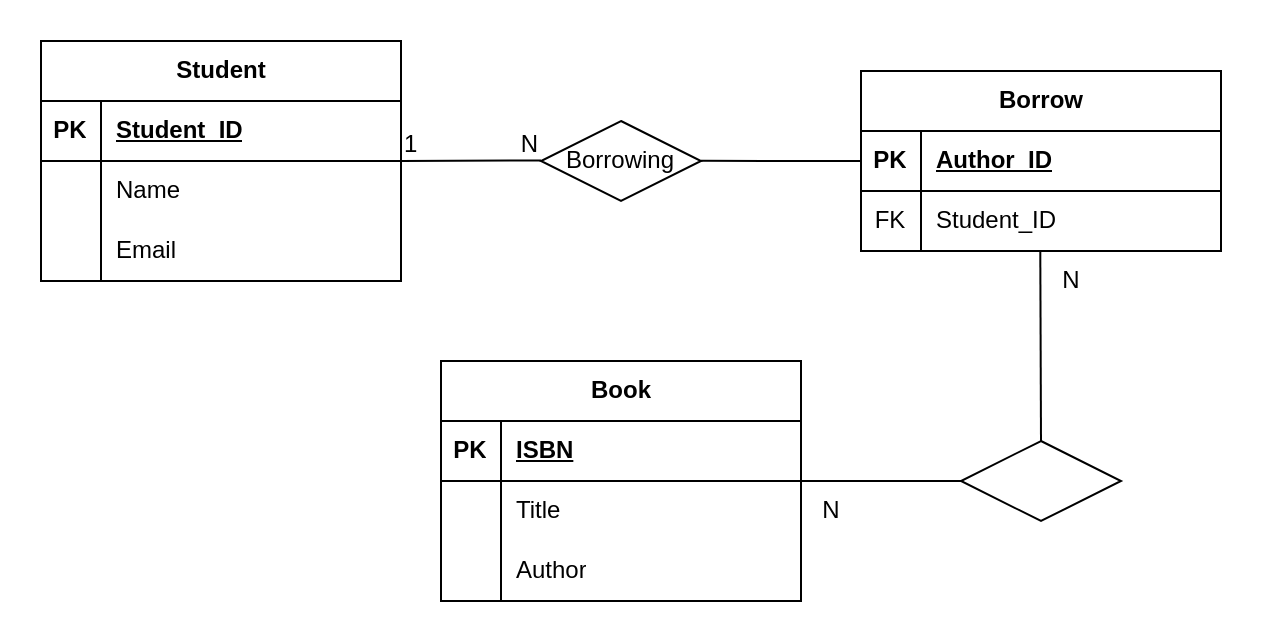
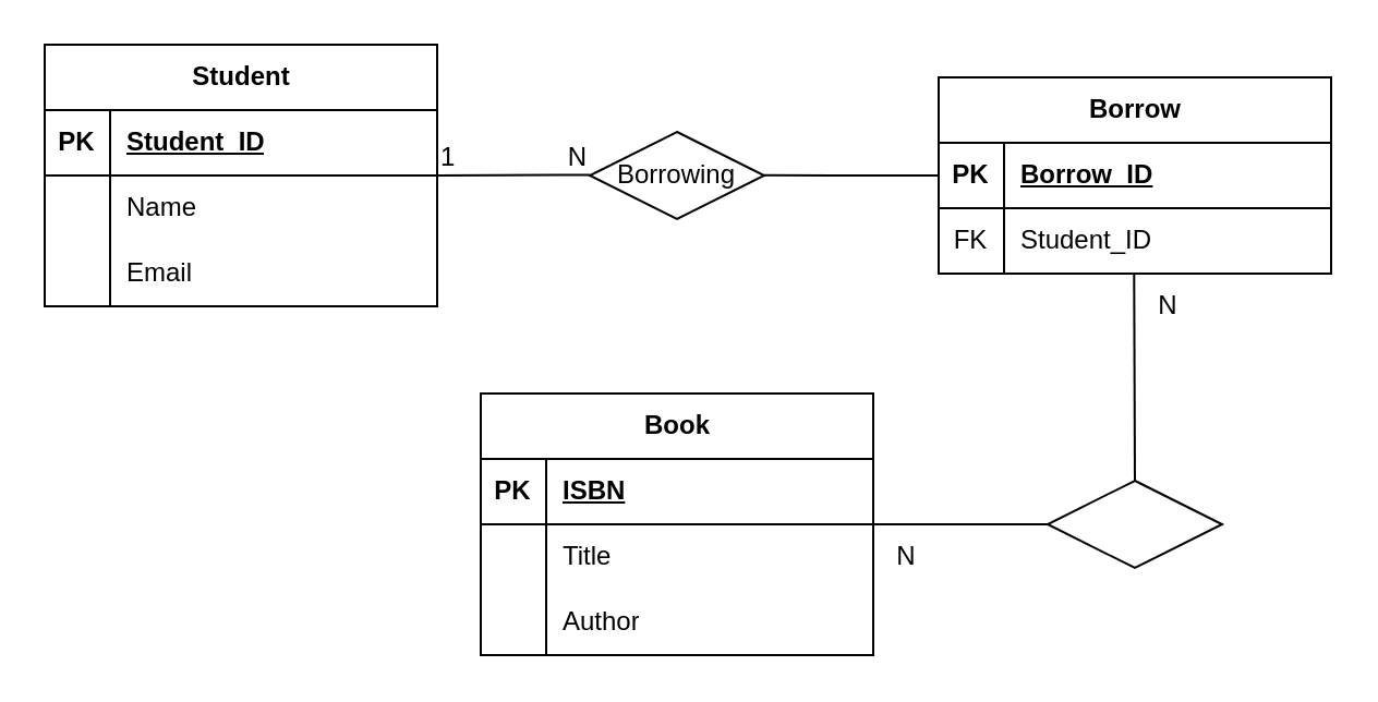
  <mxCell id="0" />
  <mxCell id="1" parent="0" />
  <mxCell id="2" value="Student" style="shape=table;startSize=30;container=1;collapsible=1;childLayout=tableLayout;fixedRows=1;rowLines=0;fontStyle=1;align=center;resizeLast=1;html=1;" vertex="1" parent="1"><mxGeometry x="20" y="20" width="180" height="120" as="geometry" /></mxCell>
  <mxCell id="3" value="" style="shape=tableRow;horizontal=0;startSize=0;swimlaneHead=0;swimlaneBody=0;fillColor=none;collapsible=0;dropTarget=0;points=[[0,0.5],[1,0.5]];portConstraint=eastwest;top=0;left=0;right=0;bottom=1;" vertex="1" parent="2"><mxGeometry y="30" width="180" height="30" as="geometry" /></mxCell>
  <mxCell id="4" value="PK" style="shape=partialRectangle;connectable=0;fillColor=none;top=0;left=0;bottom=0;right=0;fontStyle=1;overflow=hidden;whiteSpace=wrap;html=1;" vertex="1" parent="3"><mxGeometry width="30" height="30" as="geometry"><mxRectangle width="30" height="30" as="alternateBounds" /></mxGeometry></mxCell>
  <mxCell id="5" value="Student_ID" style="shape=partialRectangle;connectable=0;fillColor=none;top=0;left=0;bottom=0;right=0;align=left;spacingLeft=6;fontStyle=5;overflow=hidden;whiteSpace=wrap;html=1;" vertex="1" parent="3"><mxGeometry x="30" width="150" height="30" as="geometry"><mxRectangle width="150" height="30" as="alternateBounds" /></mxGeometry></mxCell>
  <mxCell id="6" value="" style="shape=tableRow;horizontal=0;startSize=0;swimlaneHead=0;swimlaneBody=0;fillColor=none;collapsible=0;dropTarget=0;points=[[0,0.5],[1,0.5]];portConstraint=eastwest;top=0;left=0;right=0;bottom=0;" vertex="1" parent="2"><mxGeometry y="60" width="180" height="30" as="geometry" /></mxCell>
  <mxCell id="7" value="" style="shape=partialRectangle;connectable=0;fillColor=none;top=0;left=0;bottom=0;right=0;editable=1;overflow=hidden;whiteSpace=wrap;html=1;" vertex="1" parent="6"><mxGeometry width="30" height="30" as="geometry"><mxRectangle width="30" height="30" as="alternateBounds" /></mxGeometry></mxCell>
  <mxCell id="8" value="Name" style="shape=partialRectangle;connectable=0;fillColor=none;top=0;left=0;bottom=0;right=0;align=left;spacingLeft=6;overflow=hidden;whiteSpace=wrap;html=1;" vertex="1" parent="6"><mxGeometry x="30" width="150" height="30" as="geometry"><mxRectangle width="150" height="30" as="alternateBounds" /></mxGeometry></mxCell>
  <mxCell id="9" value="" style="shape=tableRow;horizontal=0;startSize=0;swimlaneHead=0;swimlaneBody=0;fillColor=none;collapsible=0;dropTarget=0;points=[[0,0.5],[1,0.5]];portConstraint=eastwest;top=0;left=0;right=0;bottom=0;" vertex="1" parent="2"><mxGeometry y="90" width="180" height="30" as="geometry" /></mxCell>
  <mxCell id="10" value="" style="shape=partialRectangle;connectable=0;fillColor=none;top=0;left=0;bottom=0;right=0;editable=1;overflow=hidden;whiteSpace=wrap;html=1;" vertex="1" parent="9"><mxGeometry width="30" height="30" as="geometry"><mxRectangle width="30" height="30" as="alternateBounds" /></mxGeometry></mxCell>
  <mxCell id="11" value="Email" style="shape=partialRectangle;connectable=0;fillColor=none;top=0;left=0;bottom=0;right=0;align=left;spacingLeft=6;overflow=hidden;whiteSpace=wrap;html=1;" vertex="1" parent="9"><mxGeometry x="30" width="150" height="30" as="geometry"><mxRectangle width="150" height="30" as="alternateBounds" /></mxGeometry></mxCell>
  <mxCell id="12" value="Borrowing" style="shape=rhombus;perimeter=rhombusPerimeter;whiteSpace=wrap;html=1;align=center;" vertex="1" parent="1"><mxGeometry x="270" y="60" width="80" height="40" as="geometry" /></mxCell>
  <mxCell id="13" value="Borrow" style="shape=table;startSize=30;container=1;collapsible=1;childLayout=tableLayout;fixedRows=1;rowLines=0;fontStyle=1;align=center;resizeLast=1;html=1;" vertex="1" parent="1"><mxGeometry x="430" y="35" width="180" height="90" as="geometry" /></mxCell>
  <mxCell id="14" value="" style="shape=tableRow;horizontal=0;startSize=0;swimlaneHead=0;swimlaneBody=0;fillColor=none;collapsible=0;dropTarget=0;points=[[0,0.5],[1,0.5]];portConstraint=eastwest;top=0;left=0;right=0;bottom=1;" vertex="1" parent="13"><mxGeometry y="30" width="180" height="30" as="geometry" /></mxCell>
  <mxCell id="15" value="PK" style="shape=partialRectangle;connectable=0;fillColor=none;top=0;left=0;bottom=0;right=0;fontStyle=1;overflow=hidden;whiteSpace=wrap;html=1;" vertex="1" parent="14"><mxGeometry width="30" height="30" as="geometry"><mxRectangle width="30" height="30" as="alternateBounds" /></mxGeometry></mxCell>
- <mxCell id="16" value="Author_ID" style="shape=partialRectangle;connectable=0;fillColor=none;top=0;left=0;bottom=0;right=0;align=left;spacingLeft=6;fontStyle=5;overflow=hidden;whiteSpace=wrap;html=1;" vertex="1" parent="14"><mxGeometry x="30" width="150" height="30" as="geometry"><mxRectangle width="150" height="30" as="alternateBounds" /></mxGeometry></mxCell>
+ <mxCell id="16" value="Borrow_ID" style="shape=partialRectangle;connectable=0;fillColor=none;top=0;left=0;bottom=0;right=0;align=left;spacingLeft=6;fontStyle=5;overflow=hidden;whiteSpace=wrap;html=1;" vertex="1" parent="14"><mxGeometry x="30" width="150" height="30" as="geometry"><mxRectangle width="150" height="30" as="alternateBounds" /></mxGeometry></mxCell>
  <mxCell id="17" value="" style="shape=tableRow;horizontal=0;startSize=0;swimlaneHead=0;swimlaneBody=0;fillColor=none;collapsible=0;dropTarget=0;points=[[0,0.5],[1,0.5]];portConstraint=eastwest;top=0;left=0;right=0;bottom=0;" vertex="1" parent="13"><mxGeometry y="60" width="180" height="30" as="geometry" /></mxCell>
  <mxCell id="18" value="FK" style="shape=partialRectangle;connectable=0;fillColor=none;top=0;left=0;bottom=0;right=0;editable=1;overflow=hidden;whiteSpace=wrap;html=1;" vertex="1" parent="17"><mxGeometry width="30" height="30" as="geometry"><mxRectangle width="30" height="30" as="alternateBounds" /></mxGeometry></mxCell>
  <mxCell id="19" value="Student_ID" style="shape=partialRectangle;connectable=0;fillColor=none;top=0;left=0;bottom=0;right=0;align=left;spacingLeft=6;overflow=hidden;whiteSpace=wrap;html=1;" vertex="1" parent="17"><mxGeometry x="30" width="150" height="30" as="geometry"><mxRectangle width="150" height="30" as="alternateBounds" /></mxGeometry></mxCell>
  <mxCell id="20" value="" style="endArrow=none;html=1;rounded=0;" edge="1" parent="1"><mxGeometry relative="1" as="geometry"><mxPoint x="200" y="80" as="sourcePoint" /><mxPoint x="270" y="79.71" as="targetPoint" /></mxGeometry></mxCell>
  <mxCell id="21" value="1" style="resizable=0;html=1;whiteSpace=wrap;align=left;verticalAlign=bottom;" connectable="0" vertex="1" parent="20"><mxGeometry x="-1" relative="1" as="geometry" /></mxCell>
  <mxCell id="22" value="N" style="resizable=0;html=1;whiteSpace=wrap;align=right;verticalAlign=bottom;" connectable="0" vertex="1" parent="20"><mxGeometry x="1" relative="1" as="geometry" /></mxCell>
  <mxCell id="23" value="" style="endArrow=none;html=1;rounded=0;entryX=0;entryY=0.5;entryDx=0;entryDy=0;" edge="1" parent="1" target="14"><mxGeometry relative="1" as="geometry"><mxPoint x="350" y="79.92" as="sourcePoint" /><mxPoint x="400" y="80" as="targetPoint" /></mxGeometry></mxCell>
  <mxCell id="24" value="" style="shape=rhombus;perimeter=rhombusPerimeter;whiteSpace=wrap;html=1;align=center;" vertex="1" parent="1"><mxGeometry x="480" y="220" width="80" height="40" as="geometry" /></mxCell>
  <mxCell id="25" value="Book" style="shape=table;startSize=30;container=1;collapsible=1;childLayout=tableLayout;fixedRows=1;rowLines=0;fontStyle=1;align=center;resizeLast=1;html=1;" vertex="1" parent="1"><mxGeometry x="220" y="180" width="180" height="120" as="geometry" /></mxCell>
  <mxCell id="26" value="" style="shape=tableRow;horizontal=0;startSize=0;swimlaneHead=0;swimlaneBody=0;fillColor=none;collapsible=0;dropTarget=0;points=[[0,0.5],[1,0.5]];portConstraint=eastwest;top=0;left=0;right=0;bottom=1;" vertex="1" parent="25"><mxGeometry y="30" width="180" height="30" as="geometry" /></mxCell>
  <mxCell id="27" value="PK" style="shape=partialRectangle;connectable=0;fillColor=none;top=0;left=0;bottom=0;right=0;fontStyle=1;overflow=hidden;whiteSpace=wrap;html=1;" vertex="1" parent="26"><mxGeometry width="30" height="30" as="geometry"><mxRectangle width="30" height="30" as="alternateBounds" /></mxGeometry></mxCell>
  <mxCell id="28" value="ISBN" style="shape=partialRectangle;connectable=0;fillColor=none;top=0;left=0;bottom=0;right=0;align=left;spacingLeft=6;fontStyle=5;overflow=hidden;whiteSpace=wrap;html=1;" vertex="1" parent="26"><mxGeometry x="30" width="150" height="30" as="geometry"><mxRectangle width="150" height="30" as="alternateBounds" /></mxGeometry></mxCell>
  <mxCell id="29" value="" style="shape=tableRow;horizontal=0;startSize=0;swimlaneHead=0;swimlaneBody=0;fillColor=none;collapsible=0;dropTarget=0;points=[[0,0.5],[1,0.5]];portConstraint=eastwest;top=0;left=0;right=0;bottom=0;" vertex="1" parent="25"><mxGeometry y="60" width="180" height="30" as="geometry" /></mxCell>
  <mxCell id="30" value="" style="shape=partialRectangle;connectable=0;fillColor=none;top=0;left=0;bottom=0;right=0;editable=1;overflow=hidden;whiteSpace=wrap;html=1;" vertex="1" parent="29"><mxGeometry width="30" height="30" as="geometry"><mxRectangle width="30" height="30" as="alternateBounds" /></mxGeometry></mxCell>
  <mxCell id="31" value="Title" style="shape=partialRectangle;connectable=0;fillColor=none;top=0;left=0;bottom=0;right=0;align=left;spacingLeft=6;overflow=hidden;whiteSpace=wrap;html=1;" vertex="1" parent="29"><mxGeometry x="30" width="150" height="30" as="geometry"><mxRectangle width="150" height="30" as="alternateBounds" /></mxGeometry></mxCell>
  <mxCell id="32" value="" style="shape=tableRow;horizontal=0;startSize=0;swimlaneHead=0;swimlaneBody=0;fillColor=none;collapsible=0;dropTarget=0;points=[[0,0.5],[1,0.5]];portConstraint=eastwest;top=0;left=0;right=0;bottom=0;" vertex="1" parent="25"><mxGeometry y="90" width="180" height="30" as="geometry" /></mxCell>
  <mxCell id="33" value="" style="shape=partialRectangle;connectable=0;fillColor=none;top=0;left=0;bottom=0;right=0;editable=1;overflow=hidden;whiteSpace=wrap;html=1;" vertex="1" parent="32"><mxGeometry width="30" height="30" as="geometry"><mxRectangle width="30" height="30" as="alternateBounds" /></mxGeometry></mxCell>
  <mxCell id="34" value="Author" style="shape=partialRectangle;connectable=0;fillColor=none;top=0;left=0;bottom=0;right=0;align=left;spacingLeft=6;overflow=hidden;whiteSpace=wrap;html=1;" vertex="1" parent="32"><mxGeometry x="30" width="150" height="30" as="geometry"><mxRectangle width="150" height="30" as="alternateBounds" /></mxGeometry></mxCell>
  <mxCell id="35" value="" style="endArrow=none;html=1;rounded=0;entryX=0;entryY=0.5;entryDx=0;entryDy=0;" edge="1" parent="1" target="24"><mxGeometry relative="1" as="geometry"><mxPoint x="400" y="239.96" as="sourcePoint" /><mxPoint x="560" y="239.96" as="targetPoint" /></mxGeometry></mxCell>
  <mxCell id="36" value="" style="endArrow=none;html=1;rounded=1;exitX=0.498;exitY=0.989;exitDx=0;exitDy=0;exitPerimeter=0;entryX=0.5;entryY=0;entryDx=0;entryDy=0;" edge="1" parent="1" source="17" target="24"><mxGeometry relative="1" as="geometry"><mxPoint x="480" y="180" as="sourcePoint" /><mxPoint x="640" y="180" as="targetPoint" /></mxGeometry></mxCell>
  <mxCell id="37" value="N" style="text;html=1;align=center;verticalAlign=middle;resizable=0;points=[];autosize=1;strokeColor=none;fillColor=none;" vertex="1" parent="1"><mxGeometry x="520" y="125" width="30" height="30" as="geometry" /></mxCell>
  <mxCell id="38" value="N" style="text;html=1;align=center;verticalAlign=middle;resizable=0;points=[];autosize=1;strokeColor=none;fillColor=none;" vertex="1" parent="1"><mxGeometry x="400" y="240" width="30" height="30" as="geometry" /></mxCell>
